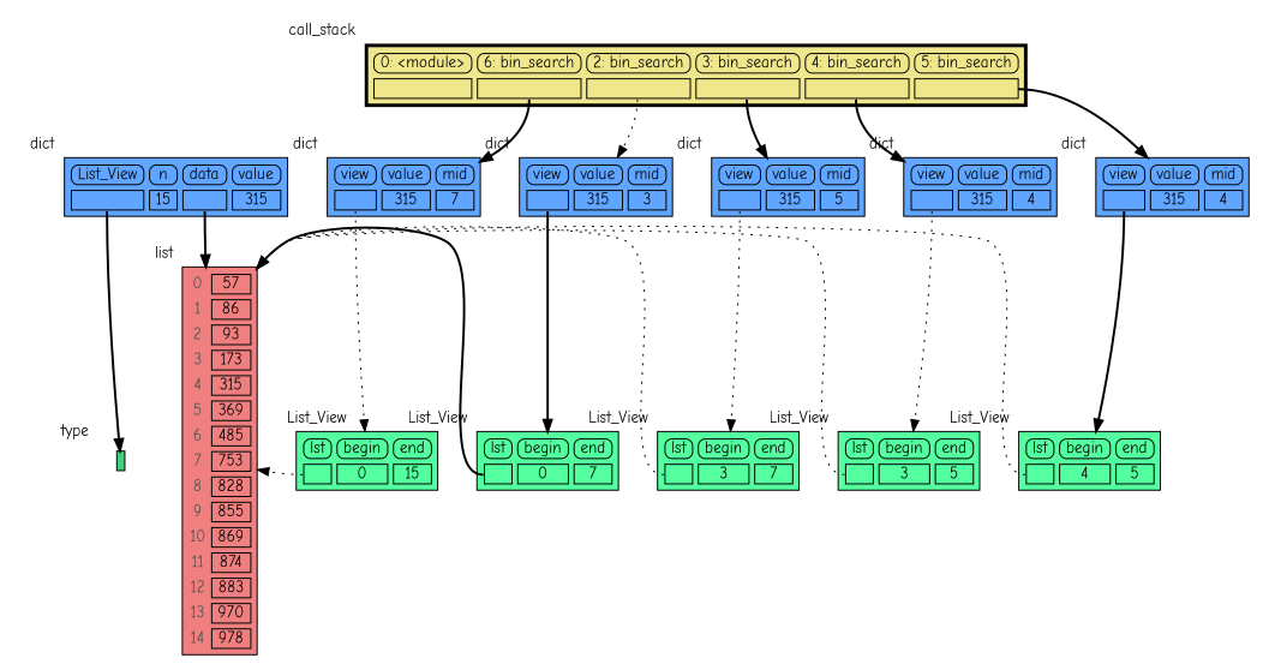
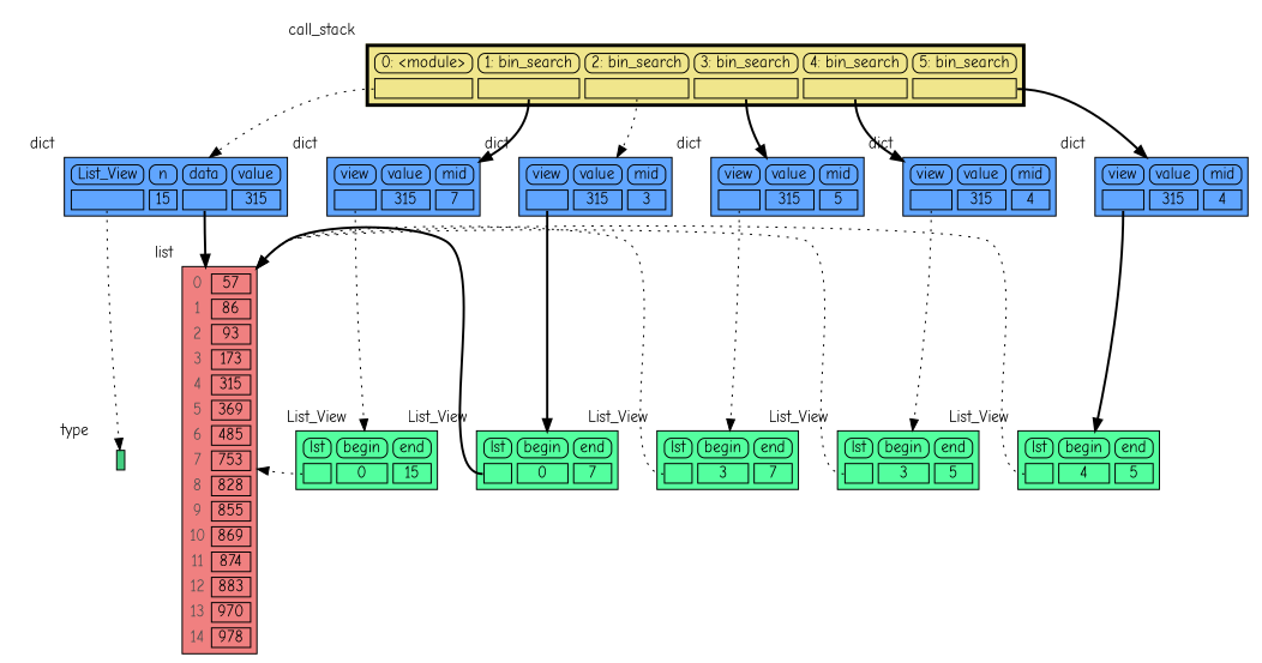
  digraph {
    fontname="Comic Neue"
    node [fontname="Comic Neue" shape=plaintext xlabel=dict]
    edge [fontname="Comic Neue" headport=table style=invis tailport=ref0]
    n1 [label=< <TABLE BORDER="1" CELLBORDER="1" CELLSPACING="5" CELLPADDING="0" BGCOLOR="#60a5ff" PORT="table">     <TR><TD BORDER="1" STYLE="ROUNDED"> List_View </TD><TD BORDER="1" STYLE="ROUNDED"> n </TD><TD BORDER="1" STYLE="ROUNDED"> data </TD><TD BORDER="1" STYLE="ROUNDED"> value </TD></TR>     <TR><TD BORDER="1" PORT="ref0"> </TD><TD BORDER="1"> 15 </TD><TD BORDER="1" PORT="ref1"> </TD><TD BORDER="1"> 315 </TD></TR> </TABLE> >]
    n2 [label=< <TABLE BORDER="1" CELLBORDER="1" CELLSPACING="5" CELLPADDING="0" BGCOLOR="#60a5ff" PORT="table">     <TR><TD BORDER="1" STYLE="ROUNDED"> view </TD><TD BORDER="1" STYLE="ROUNDED"> value </TD><TD BORDER="1" STYLE="ROUNDED"> mid </TD></TR>     <TR><TD BORDER="1" PORT="ref0"> </TD><TD BORDER="1"> 315 </TD><TD BORDER="1"> 7 </TD></TR> </TABLE> >]
    n3 [label=< <TABLE BORDER="1" CELLBORDER="1" CELLSPACING="5" CELLPADDING="0" BGCOLOR="#60a5ff" PORT="table">     <TR><TD BORDER="1" STYLE="ROUNDED"> view </TD><TD BORDER="1" STYLE="ROUNDED"> value </TD><TD BORDER="1" STYLE="ROUNDED"> mid </TD></TR>     <TR><TD BORDER="1" PORT="ref0"> </TD><TD BORDER="1"> 315 </TD><TD BORDER="1"> 3 </TD></TR> </TABLE> >]
    n4 [label=< <TABLE BORDER="1" CELLBORDER="1" CELLSPACING="5" CELLPADDING="0" BGCOLOR="#60a5ff" PORT="table">     <TR><TD BORDER="1" STYLE="ROUNDED"> view </TD><TD BORDER="1" STYLE="ROUNDED"> value </TD><TD BORDER="1" STYLE="ROUNDED"> mid </TD></TR>     <TR><TD BORDER="1" PORT="ref0"> </TD><TD BORDER="1"> 315 </TD><TD BORDER="1"> 5 </TD></TR> </TABLE> >]
    n5 [label=< <TABLE BORDER="1" CELLBORDER="1" CELLSPACING="5" CELLPADDING="0" BGCOLOR="#60a5ff" PORT="table">     <TR><TD BORDER="1" STYLE="ROUNDED"> view </TD><TD BORDER="1" STYLE="ROUNDED"> value </TD><TD BORDER="1" STYLE="ROUNDED"> mid </TD></TR>     <TR><TD BORDER="1" PORT="ref0"> </TD><TD BORDER="1"> 315 </TD><TD BORDER="1"> 4 </TD></TR> </TABLE> >]
    n6 [label=< <TABLE BORDER="1" CELLBORDER="1" CELLSPACING="5" CELLPADDING="0" BGCOLOR="#60a5ff" PORT="table">     <TR><TD BORDER="1" STYLE="ROUNDED"> view </TD><TD BORDER="1" STYLE="ROUNDED"> value </TD><TD BORDER="1" STYLE="ROUNDED"> mid </TD></TR>     <TR><TD BORDER="1" PORT="ref0"> </TD><TD BORDER="1"> 315 </TD><TD BORDER="1"> 4 </TD></TR> </TABLE> >]
    n7 [label=< <TABLE BORDER="1" CELLBORDER="1" CELLSPACING="0" CELLPADDING="0" BGCOLOR="seagreen3" PORT="table">     <TR><TD BORDER="0"> </TD></TR> </TABLE> > xlabel=type]
    n8 [label=< <TABLE BORDER="1" CELLBORDER="1" CELLSPACING="5" CELLPADDING="0" BGCOLOR="lightcoral" PORT="table">     <TR><TD BORDER="0"><font color="#505050">0</font></TD><TD BORDER="1"> 57 </TD></TR>     <TR><TD BORDER="0"><font color="#505050">1</font></TD><TD BORDER="1"> 86 </TD></TR>     <TR><TD BORDER="0"><font color="#505050">2</font></TD><TD BORDER="1"> 93 </TD></TR>     <TR><TD BORDER="0"><font color="#505050">3</font></TD><TD BORDER="1"> 173 </TD></TR>     <TR><TD BORDER="0"><font color="#505050">4</font></TD><TD BORDER="1"> 315 </TD></TR>     <TR><TD BORDER="0"><font color="#505050">5</font></TD><TD BORDER="1"> 369 </TD></TR>     <TR><TD BORDER="0"><font color="#505050">6</font></TD><TD BORDER="1"> 485 </TD></TR>     <TR><TD BORDER="0"><font color="#505050">7</font></TD><TD BORDER="1"> 753 </TD></TR>     <TR><TD BORDER="0"><font color="#505050">8</font></TD><TD BORDER="1"> 828 </TD></TR>     <TR><TD BORDER="0"><font color="#505050">9</font></TD><TD BORDER="1"> 855 </TD></TR>     <TR><TD BORDER="0"><font color="#505050">10</font></TD><TD BORDER="1"> 869 </TD></TR>     <TR><TD BORDER="0"><font color="#505050">11</font></TD><TD BORDER="1"> 874 </TD></TR>     <TR><TD BORDER="0"><font color="#505050">12</font></TD><TD BORDER="1"> 883 </TD></TR>     <TR><TD BORDER="0"><font color="#505050">13</font></TD><TD BORDER="1"> 970 </TD></TR>     <TR><TD BORDER="0"><font color="#505050">14</font></TD><TD BORDER="1"> 978 </TD></TR> </TABLE> > xlabel=list]
    n9 [label=< <TABLE BORDER="1" CELLBORDER="1" CELLSPACING="5" CELLPADDING="0" BGCOLOR="seagreen1" PORT="table">     <TR><TD BORDER="1" STYLE="ROUNDED"> lst </TD><TD BORDER="1" STYLE="ROUNDED"> begin </TD><TD BORDER="1" STYLE="ROUNDED"> end </TD></TR>     <TR><TD BORDER="1" PORT="ref0"> </TD><TD BORDER="1"> 0 </TD><TD BORDER="1"> 15 </TD></TR> </TABLE> > xlabel=List_View]
    n10 [label=< <TABLE BORDER="1" CELLBORDER="1" CELLSPACING="5" CELLPADDING="0" BGCOLOR="seagreen1" PORT="table">     <TR><TD BORDER="1" STYLE="ROUNDED"> lst </TD><TD BORDER="1" STYLE="ROUNDED"> begin </TD><TD BORDER="1" STYLE="ROUNDED"> end </TD></TR>     <TR><TD BORDER="1" PORT="ref0"> </TD><TD BORDER="1"> 0 </TD><TD BORDER="1"> 7 </TD></TR> </TABLE> > xlabel=List_View]
    n11 [label=< <TABLE BORDER="1" CELLBORDER="1" CELLSPACING="5" CELLPADDING="0" BGCOLOR="seagreen1" PORT="table">     <TR><TD BORDER="1" STYLE="ROUNDED"> lst </TD><TD BORDER="1" STYLE="ROUNDED"> begin </TD><TD BORDER="1" STYLE="ROUNDED"> end </TD></TR>     <TR><TD BORDER="1" PORT="ref0"> </TD><TD BORDER="1"> 3 </TD><TD BORDER="1"> 7 </TD></TR> </TABLE> > xlabel=List_View]
    n12 [label=< <TABLE BORDER="1" CELLBORDER="1" CELLSPACING="5" CELLPADDING="0" BGCOLOR="seagreen1" PORT="table">     <TR><TD BORDER="1" STYLE="ROUNDED"> lst </TD><TD BORDER="1" STYLE="ROUNDED"> begin </TD><TD BORDER="1" STYLE="ROUNDED"> end </TD></TR>     <TR><TD BORDER="1" PORT="ref0"> </TD><TD BORDER="1"> 3 </TD><TD BORDER="1"> 5 </TD></TR> </TABLE> > xlabel=List_View]
    n13 [label=< <TABLE BORDER="1" CELLBORDER="1" CELLSPACING="5" CELLPADDING="0" BGCOLOR="seagreen1" PORT="table">     <TR><TD BORDER="1" STYLE="ROUNDED"> lst </TD><TD BORDER="1" STYLE="ROUNDED"> begin </TD><TD BORDER="1" STYLE="ROUNDED"> end </TD></TR>     <TR><TD BORDER="1" PORT="ref0"> </TD><TD BORDER="1"> 4 </TD><TD BORDER="1"> 5 </TD></TR> </TABLE> > xlabel=List_View]
-   n14 [label=< <TABLE BORDER="3" CELLBORDER="1" CELLSPACING="5" CELLPADDING="0" BGCOLOR="khaki" PORT="table">     <TR><TD BORDER="1" STYLE="ROUNDED"> 0: &lt;module&gt; </TD><TD BORDER="1" STYLE="ROUNDED"> 6: bin_search </TD><TD BORDER="1" STYLE="ROUNDED"> 2: bin_search </TD><TD BORDER="1" STYLE="ROUNDED"> 3: bin_search </TD><TD BORDER="1" STYLE="ROUNDED"> 4: bin_search </TD><TD BORDER="1" STYLE="ROUNDED"> 5: bin_search </TD></TR>     <TR><TD BORDER="1" PORT="ref0"> </TD><TD BORDER="1" PORT="ref1"> </TD><TD BORDER="1" PORT="ref2"> </TD><TD BORDER="1" PORT="ref3"> </TD><TD BORDER="1" PORT="ref4"> </TD><TD BORDER="1" PORT="ref5"> </TD></TR> </TABLE> > xlabel=call_stack]
+   n14 [label=< <TABLE BORDER="3" CELLBORDER="1" CELLSPACING="5" CELLPADDING="0" BGCOLOR="khaki" PORT="table">     <TR><TD BORDER="1" STYLE="ROUNDED"> 0: &lt;module&gt; </TD><TD BORDER="1" STYLE="ROUNDED"> 1: bin_search </TD><TD BORDER="1" STYLE="ROUNDED"> 2: bin_search </TD><TD BORDER="1" STYLE="ROUNDED"> 3: bin_search </TD><TD BORDER="1" STYLE="ROUNDED"> 4: bin_search </TD><TD BORDER="1" STYLE="ROUNDED"> 5: bin_search </TD></TR>     <TR><TD BORDER="1" PORT="ref0"> </TD><TD BORDER="1" PORT="ref1"> </TD><TD BORDER="1" PORT="ref2"> </TD><TD BORDER="1" PORT="ref3"> </TD><TD BORDER="1" PORT="ref4"> </TD><TD BORDER="1" PORT="ref5"> </TD></TR> </TABLE> > xlabel=call_stack]
    subgraph sub_1 {
      rank=same
      n1
      n2
      n3
      n4
      n5
      n6
    }
    subgraph sub_2 {
      rank=same
      n7
      n8
      n9
      n10
      n11
      n12
      n13
    }
    n1 -> n2 [weight=10]
-   n1 -> n7 [style=bold]
+   n1 -> n7 [style=dotted]
    n1 -> n8 [style=bold tailport=ref1]
    n2 -> n3 [weight=10]
    n2 -> n9 [style=dotted]
    n3 -> n4 [weight=10]
    n3 -> n10 [style=bold]
    n4 -> n5 [weight=10]
    n4 -> n11 [style=dotted]
    n5 -> n6 [weight=10]
    n5 -> n12 [style=dotted]
    n6 -> n13 [style=bold]
    n7 -> n8 [weight=10]
    n8 -> n9 [weight=10]
    n9 -> n8 [style=dotted]
    n9 -> n10 [weight=10]
    n10 -> n8 [style=bold]
    n10 -> n11 [weight=10]
    n11 -> n8 [style=dotted]
    n11 -> n12 [weight=10]
    n12 -> n8 [style=dotted]
    n12 -> n13 [weight=10]
    n13 -> n8 [style=dotted]
+   n14 -> n1 [style=dotted]
    n14 -> n2 [style=bold tailport=ref1]
    n14 -> n3 [style=dotted tailport=ref2]
    n14 -> n4 [style=bold tailport=ref3]
    n14 -> n5 [style=bold tailport=ref4]
    n14 -> n6 [style=bold tailport=ref5]
  }
